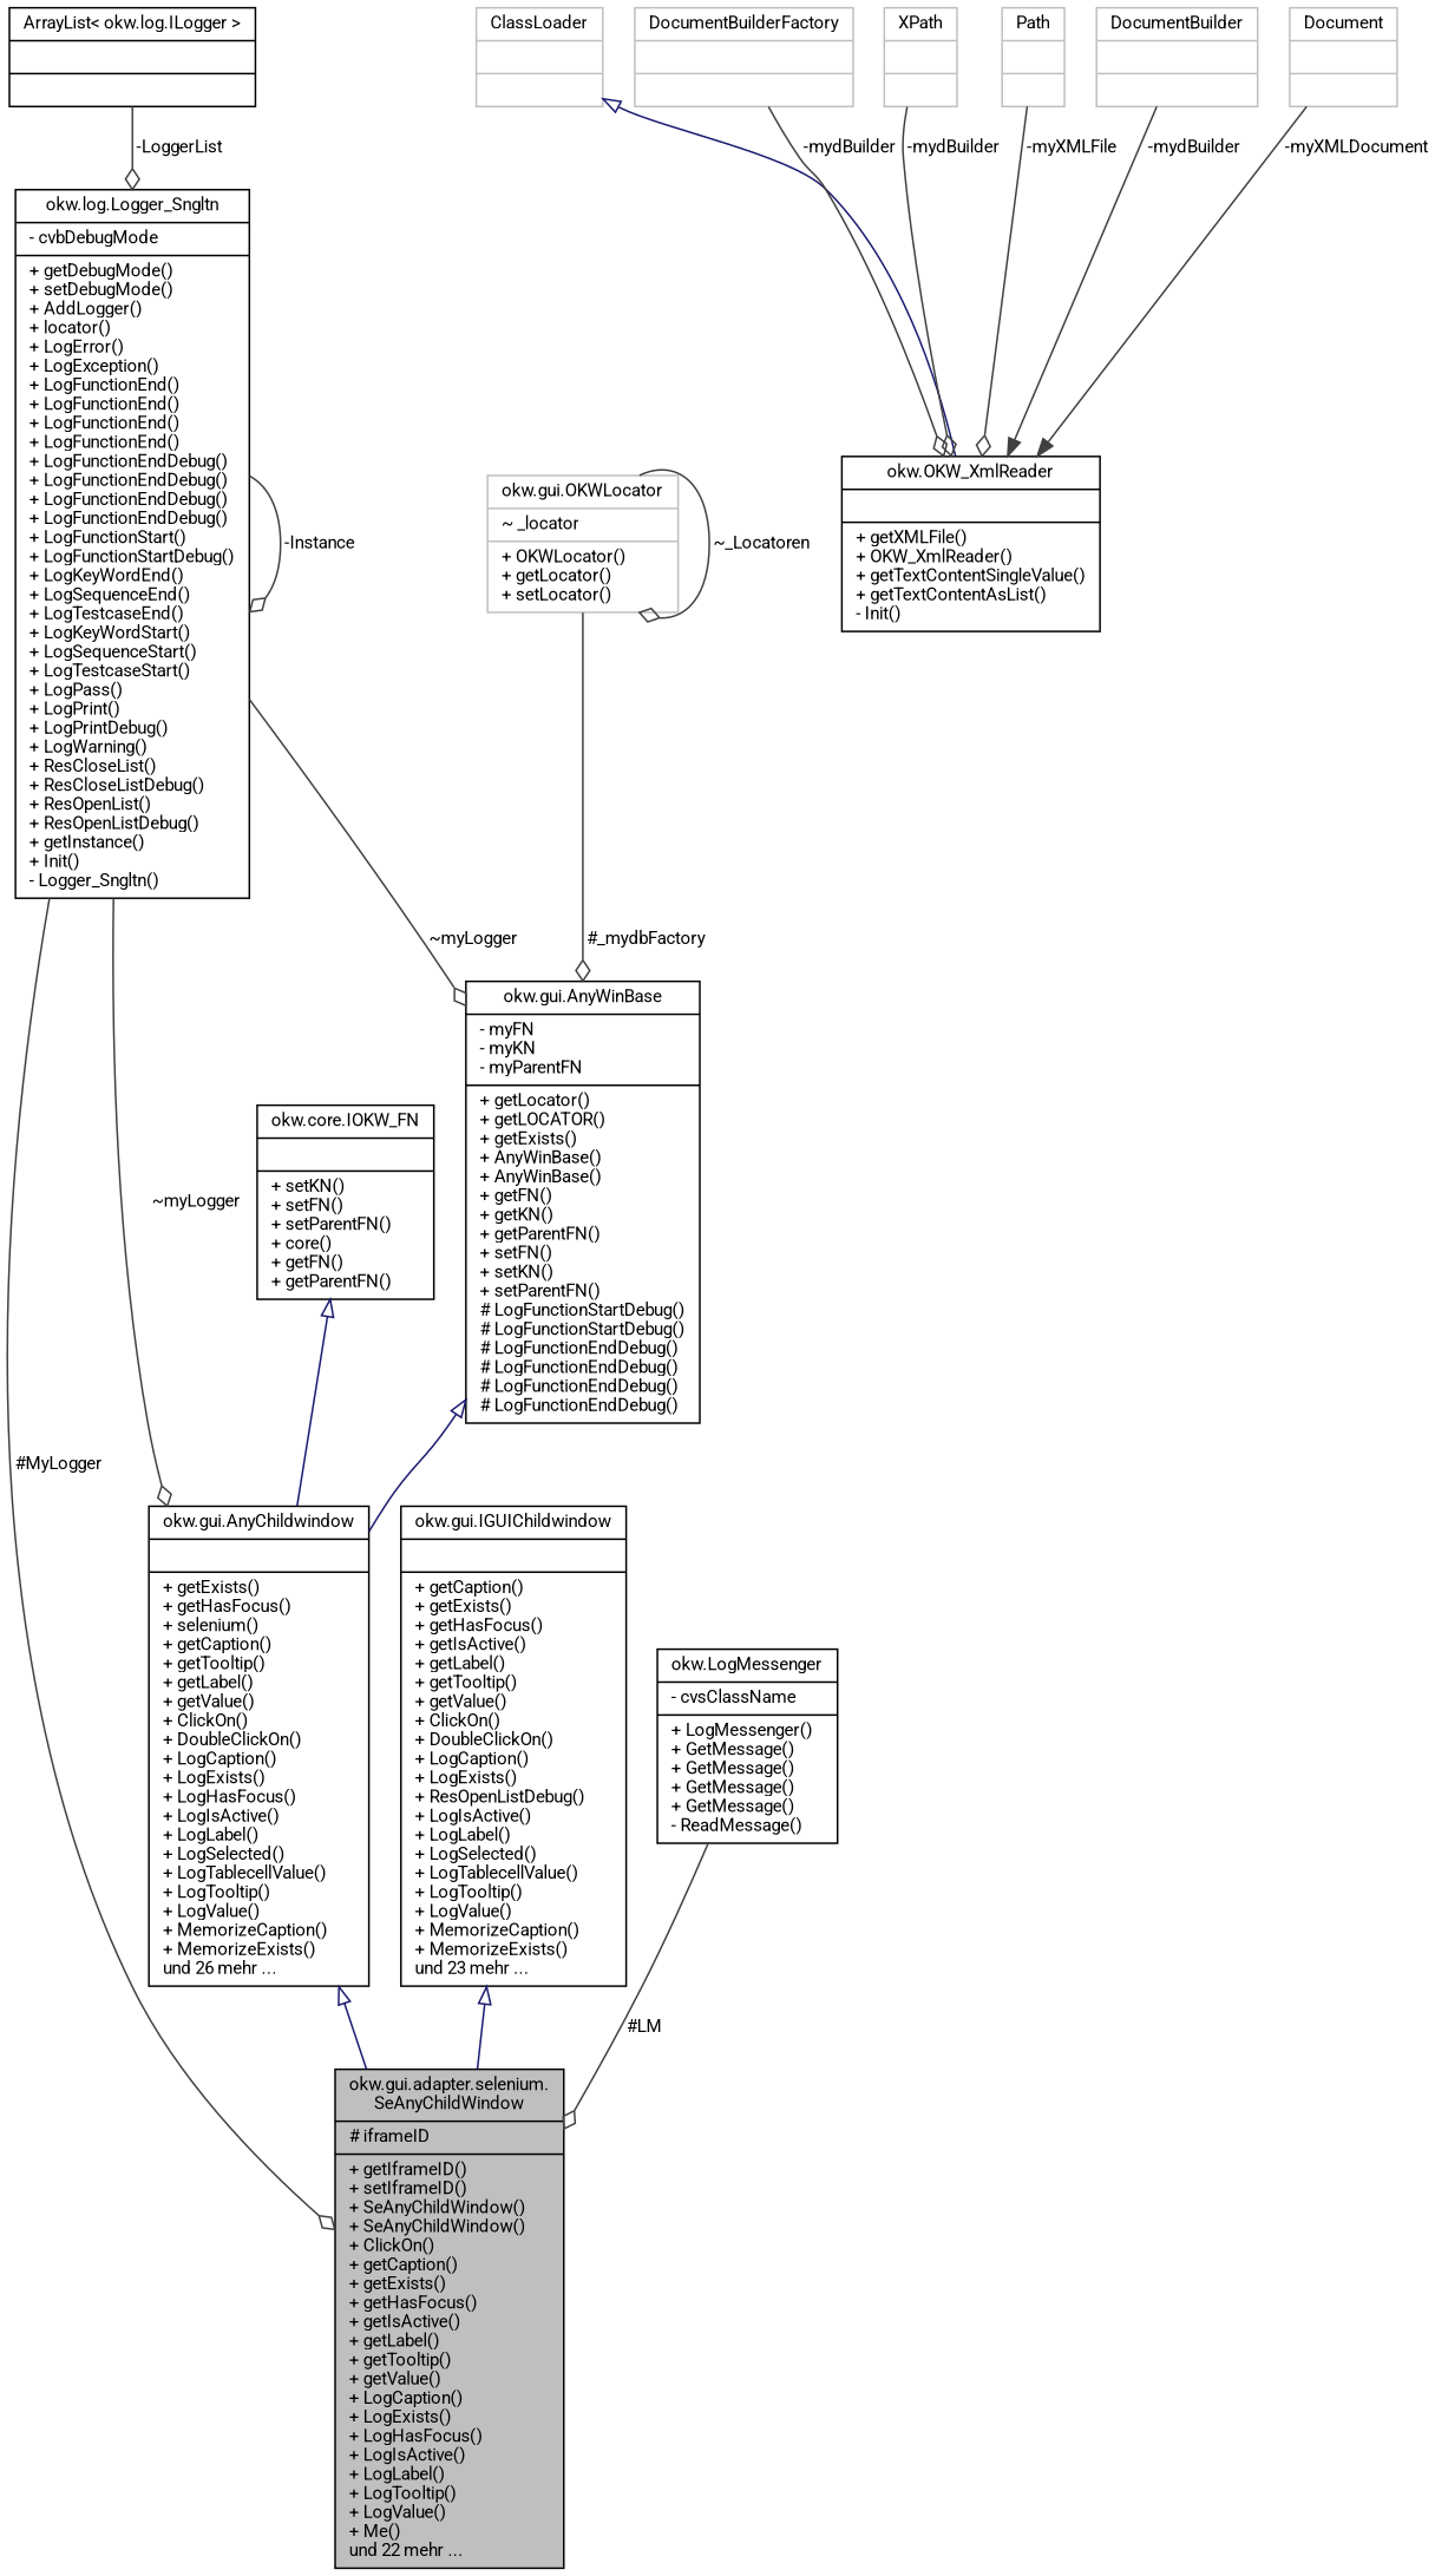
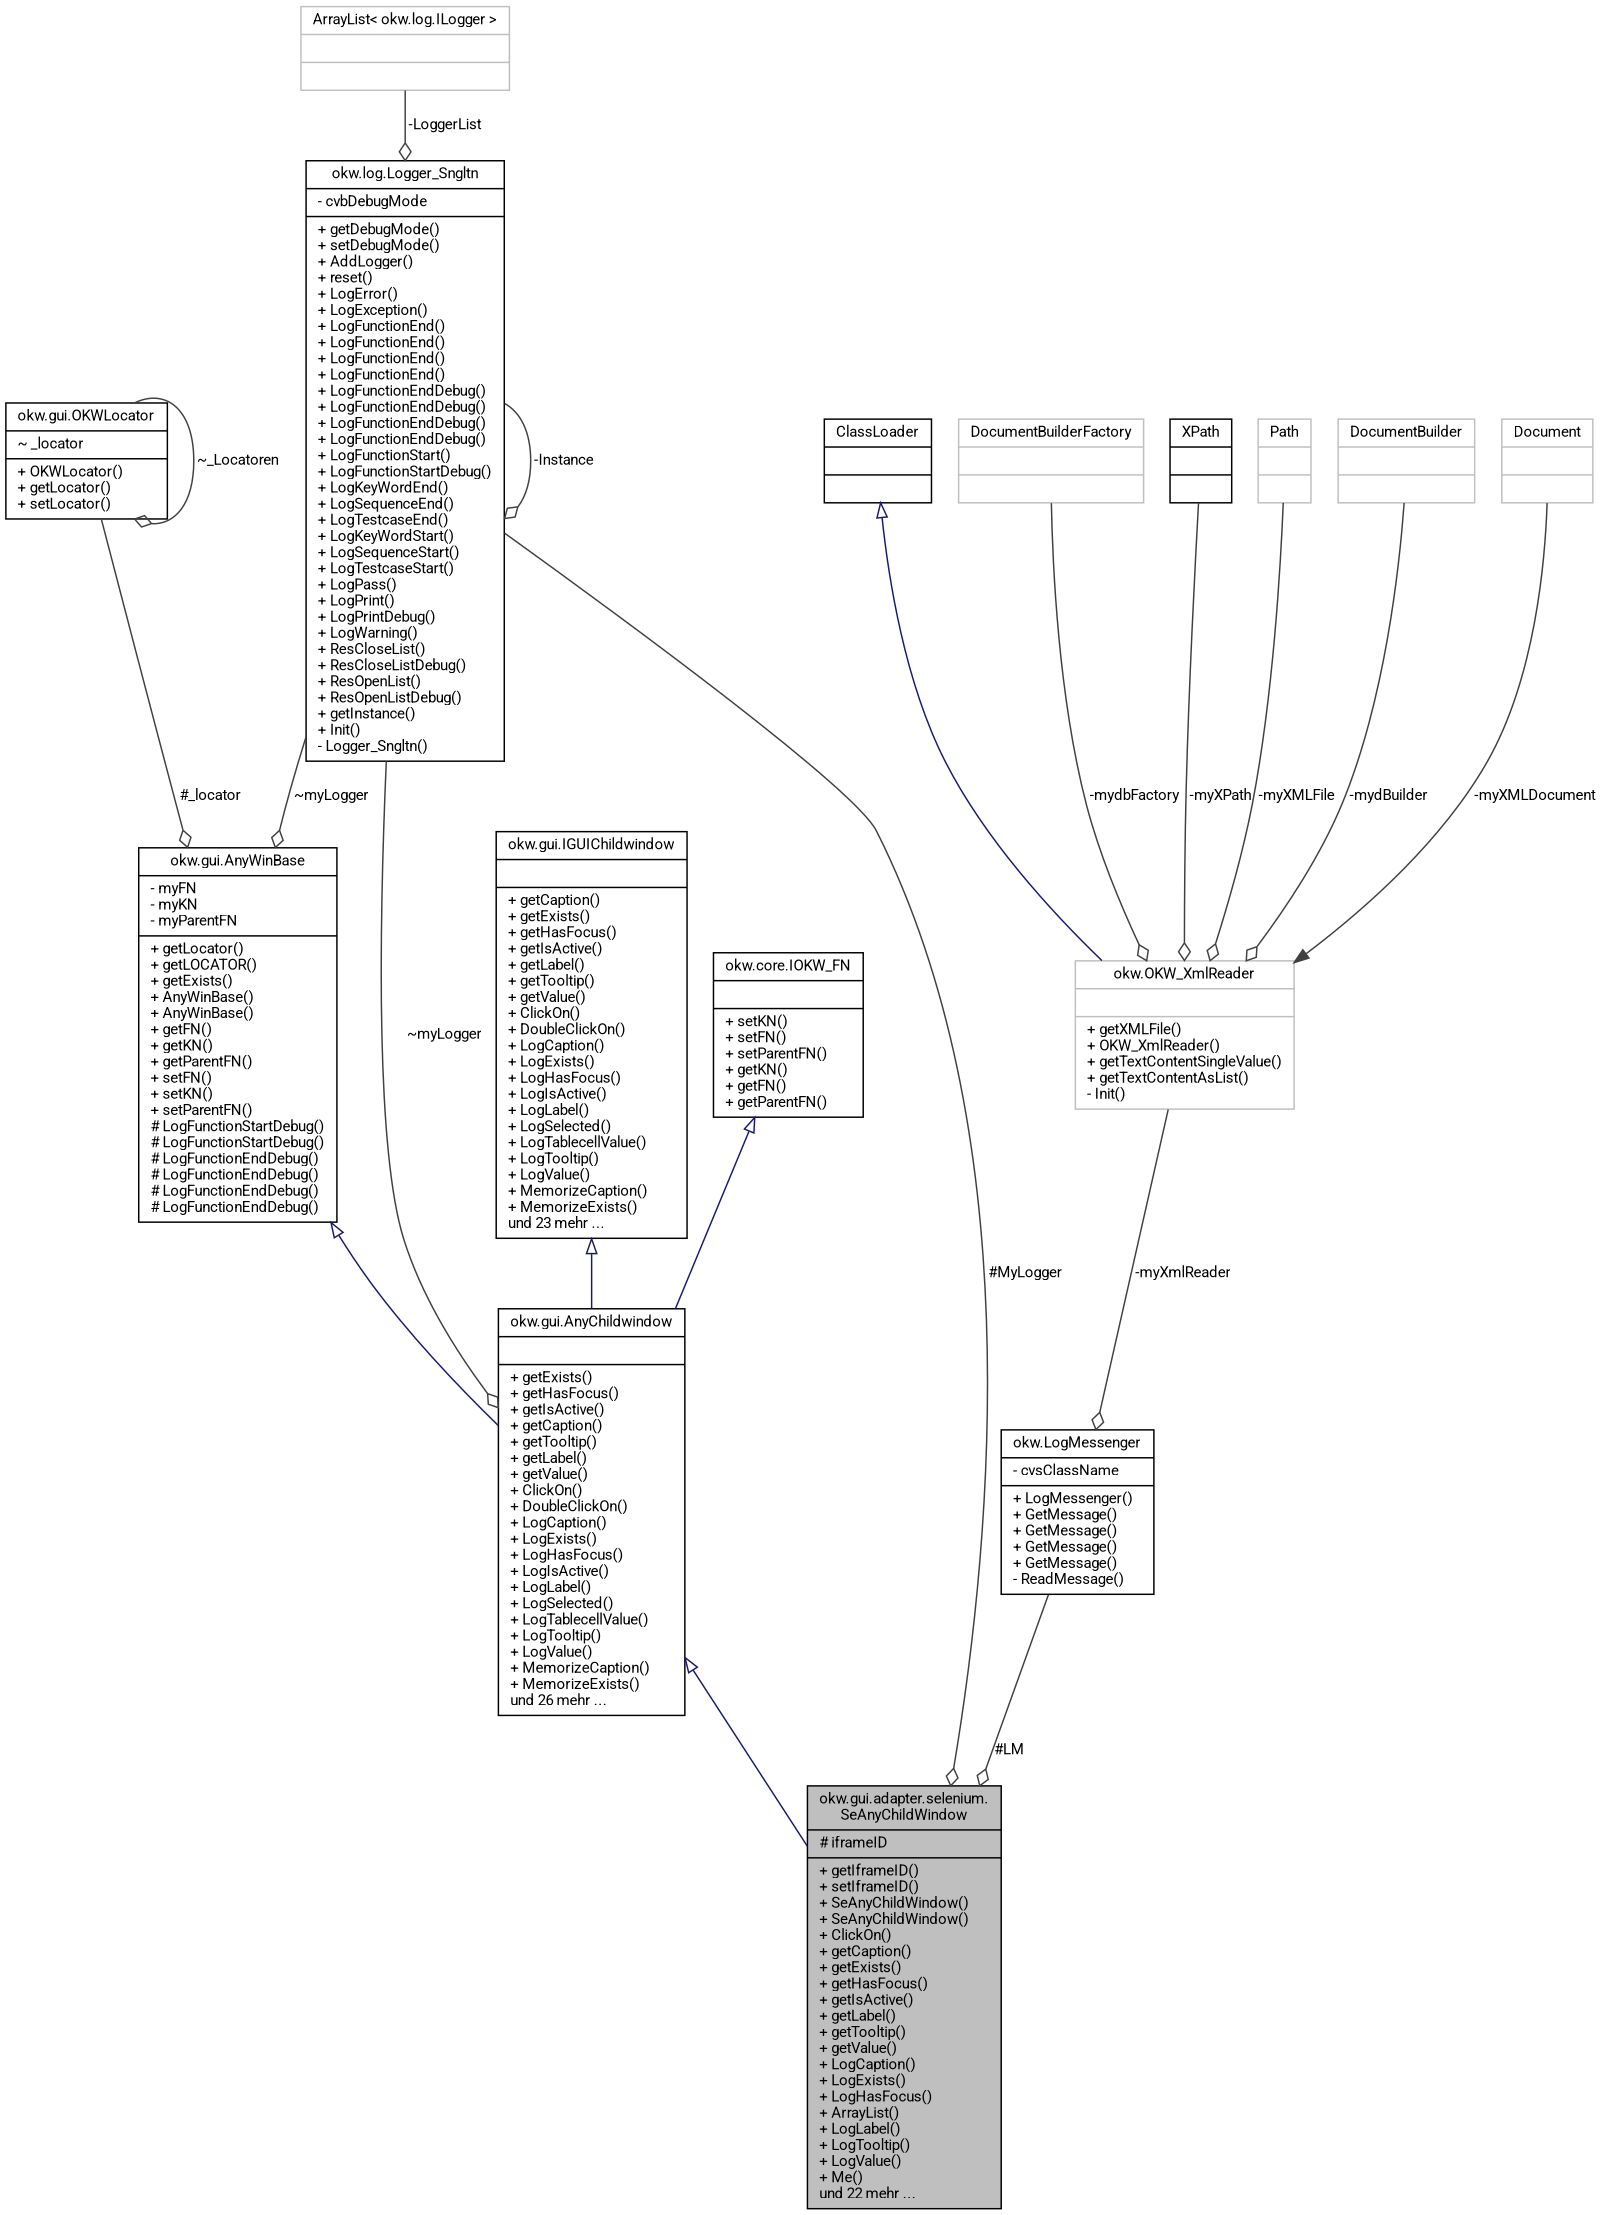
  digraph {
    fontname=Roboto
    node [color=black fillcolor=white fontname=Roboto fontsize=10 shape=record style=filled]
    edge [color=grey25 fontname=Roboto fontsize=10 labelfontname=Helvetica labelfontsize=10 style=solid arrowhead=odiamond]
-   n1 [fillcolor=grey75 fontcolor=black height=0.2 label="{okw.gui.adapter.selenium.\lSeAnyChildWindow\n|# iframeID\l|+ getIframeID()\l+ setIframeID()\l+ SeAnyChildWindow()\l+ SeAnyChildWindow()\l+ ClickOn()\l+ getCaption()\l+ getExists()\l+ getHasFocus()\l+ getIsActive()\l+ getLabel()\l+ getTooltip()\l+ getValue()\l+ LogCaption()\l+ LogExists()\l+ LogHasFocus()\l+ LogIsActive()\l+ LogLabel()\l+ LogTooltip()\l+ LogValue()\l+ Me()\lund 22 mehr ...\l}" width=0.4]
-   n2 [height=0.2 label="{okw.gui.AnyChildwindow\n||+ getExists()\l+ getHasFocus()\l+ selenium()\l+ getCaption()\l+ getTooltip()\l+ getLabel()\l+ getValue()\l+ ClickOn()\l+ DoubleClickOn()\l+ LogCaption()\l+ LogExists()\l+ LogHasFocus()\l+ LogIsActive()\l+ LogLabel()\l+ LogSelected()\l+ LogTablecellValue()\l+ LogTooltip()\l+ LogValue()\l+ MemorizeCaption()\l+ MemorizeExists()\lund 26 mehr ...\l}" width=0.4]
+   n1 [fillcolor=grey75 fontcolor=black height=0.2 label="{okw.gui.adapter.selenium.\lSeAnyChildWindow\n|# iframeID\l|+ getIframeID()\l+ setIframeID()\l+ SeAnyChildWindow()\l+ SeAnyChildWindow()\l+ ClickOn()\l+ getCaption()\l+ getExists()\l+ getHasFocus()\l+ getIsActive()\l+ getLabel()\l+ getTooltip()\l+ getValue()\l+ LogCaption()\l+ LogExists()\l+ LogHasFocus()\l+ ArrayList()\l+ LogLabel()\l+ LogTooltip()\l+ LogValue()\l+ Me()\lund 22 mehr ...\l}" width=0.4]
+   n2 [height=0.2 label="{okw.gui.AnyChildwindow\n||+ getExists()\l+ getHasFocus()\l+ getIsActive()\l+ getCaption()\l+ getTooltip()\l+ getLabel()\l+ getValue()\l+ ClickOn()\l+ DoubleClickOn()\l+ LogCaption()\l+ LogExists()\l+ LogHasFocus()\l+ LogIsActive()\l+ LogLabel()\l+ LogSelected()\l+ LogTablecellValue()\l+ LogTooltip()\l+ LogValue()\l+ MemorizeCaption()\l+ MemorizeExists()\lund 26 mehr ...\l}" width=0.4]
    n3 [height=0.2 label="{okw.gui.AnyWinBase\n|- myFN\l- myKN\l- myParentFN\l|+ getLocator()\l+ getLOCATOR()\l+ getExists()\l+ AnyWinBase()\l+ AnyWinBase()\l+ getFN()\l+ getKN()\l+ getParentFN()\l+ setFN()\l+ setKN()\l+ setParentFN()\l# LogFunctionStartDebug()\l# LogFunctionStartDebug()\l# LogFunctionEndDebug()\l# LogFunctionEndDebug()\l# LogFunctionEndDebug()\l# LogFunctionEndDebug()\l}" width=0.4]
-   n4 [color=grey75 height=0.2 label="{okw.gui.OKWLocator\n|~ _locator\l|+ OKWLocator()\l+ getLocator()\l+ setLocator()\l}" width=0.4]
-   n5 [height=0.2 label="{okw.log.Logger_Sngltn\n|- cvbDebugMode\l|+ getDebugMode()\l+ setDebugMode()\l+ AddLogger()\l+ locator()\l+ LogError()\l+ LogException()\l+ LogFunctionEnd()\l+ LogFunctionEnd()\l+ LogFunctionEnd()\l+ LogFunctionEnd()\l+ LogFunctionEndDebug()\l+ LogFunctionEndDebug()\l+ LogFunctionEndDebug()\l+ LogFunctionEndDebug()\l+ LogFunctionStart()\l+ LogFunctionStartDebug()\l+ LogKeyWordEnd()\l+ LogSequenceEnd()\l+ LogTestcaseEnd()\l+ LogKeyWordStart()\l+ LogSequenceStart()\l+ LogTestcaseStart()\l+ LogPass()\l+ LogPrint()\l+ LogPrintDebug()\l+ LogWarning()\l+ ResCloseList()\l+ ResCloseListDebug()\l+ ResOpenList()\l+ ResOpenListDebug()\l+ getInstance()\l+ Init()\l- Logger_Sngltn()\l}" width=0.4]
-   n6 [height=0.2 label="{ArrayList\< okw.log.ILogger \>\n||}" width=0.4]
-   n7 [height=0.2 label="{okw.gui.IGUIChildwindow\n||+ getCaption()\l+ getExists()\l+ getHasFocus()\l+ getIsActive()\l+ getLabel()\l+ getTooltip()\l+ getValue()\l+ ClickOn()\l+ DoubleClickOn()\l+ LogCaption()\l+ LogExists()\l+ ResOpenListDebug()\l+ LogIsActive()\l+ LogLabel()\l+ LogSelected()\l+ LogTablecellValue()\l+ LogTooltip()\l+ LogValue()\l+ MemorizeCaption()\l+ MemorizeExists()\lund 23 mehr ...\l}" width=0.4]
-   n8 [height=0.2 label="{okw.core.IOKW_FN\n||+ setKN()\l+ setFN()\l+ setParentFN()\l+ core()\l+ getFN()\l+ getParentFN()\l}" width=0.4]
+   n4 [height=0.2 label="{okw.gui.OKWLocator\n|~ _locator\l|+ OKWLocator()\l+ getLocator()\l+ setLocator()\l}" width=0.4]
+   n5 [height=0.2 label="{okw.log.Logger_Sngltn\n|- cvbDebugMode\l|+ getDebugMode()\l+ setDebugMode()\l+ AddLogger()\l+ reset()\l+ LogError()\l+ LogException()\l+ LogFunctionEnd()\l+ LogFunctionEnd()\l+ LogFunctionEnd()\l+ LogFunctionEnd()\l+ LogFunctionEndDebug()\l+ LogFunctionEndDebug()\l+ LogFunctionEndDebug()\l+ LogFunctionEndDebug()\l+ LogFunctionStart()\l+ LogFunctionStartDebug()\l+ LogKeyWordEnd()\l+ LogSequenceEnd()\l+ LogTestcaseEnd()\l+ LogKeyWordStart()\l+ LogSequenceStart()\l+ LogTestcaseStart()\l+ LogPass()\l+ LogPrint()\l+ LogPrintDebug()\l+ LogWarning()\l+ ResCloseList()\l+ ResCloseListDebug()\l+ ResOpenList()\l+ ResOpenListDebug()\l+ getInstance()\l+ Init()\l- Logger_Sngltn()\l}" width=0.4]
+   n6 [color=grey75 height=0.2 label="{ArrayList\< okw.log.ILogger \>\n||}" width=0.4]
+   n7 [height=0.2 label="{okw.gui.IGUIChildwindow\n||+ getCaption()\l+ getExists()\l+ getHasFocus()\l+ getIsActive()\l+ getLabel()\l+ getTooltip()\l+ getValue()\l+ ClickOn()\l+ DoubleClickOn()\l+ LogCaption()\l+ LogExists()\l+ LogHasFocus()\l+ LogIsActive()\l+ LogLabel()\l+ LogSelected()\l+ LogTablecellValue()\l+ LogTooltip()\l+ LogValue()\l+ MemorizeCaption()\l+ MemorizeExists()\lund 23 mehr ...\l}" width=0.4]
+   n8 [height=0.2 label="{okw.core.IOKW_FN\n||+ setKN()\l+ setFN()\l+ setParentFN()\l+ getKN()\l+ getFN()\l+ getParentFN()\l}" width=0.4]
    n9 [height=0.2 label="{okw.LogMessenger\n|- cvsClassName\l|+ LogMessenger()\l+ GetMessage()\l+ GetMessage()\l+ GetMessage()\l+ GetMessage()\l- ReadMessage()\l}" width=0.4]
-   n10 [height=0.2 label="{okw.OKW_XmlReader\n||+ getXMLFile()\l+ OKW_XmlReader()\l+ getTextContentSingleValue()\l+ getTextContentAsList()\l- Init()\l}" width=0.4]
-   n11 [color=grey75 height=0.2 label="{ClassLoader\n||}" width=0.4]
+   n10 [color=grey75 height=0.2 label="{okw.OKW_XmlReader\n||+ getXMLFile()\l+ OKW_XmlReader()\l+ getTextContentSingleValue()\l+ getTextContentAsList()\l- Init()\l}" width=0.4]
+   n11 [height=0.2 label="{ClassLoader\n||}" width=0.4]
    n12 [color=grey75 height=0.2 label="{DocumentBuilderFactory\n||}" width=0.4]
-   n13 [color=grey75 height=0.2 label="{XPath\n||}" width=0.4]
+   n13 [height=0.2 label="{XPath\n||}" width=0.4]
    n14 [color=grey75 height=0.2 label="{Path\n||}" width=0.4]
    n15 [color=grey75 height=0.2 label="{DocumentBuilder\n||}" width=0.4]
    n16 [color=grey75 height=0.2 label="{Document\n||}" width=0.4]
    n2 -> n1 [arrowtail=onormal color=midnightblue dir=back arrowhead=""]
    n3 -> n2 [arrowtail=onormal color=midnightblue dir=back arrowhead=""]
-   n4 -> n3 [label=" #_mydbFactory"]
+   n4 -> n3 [label=" #_locator"]
    n4 -> n4 [label=" ~_Locatoren"]
    n5 -> n1 [label=" #MyLogger"]
    n5 -> n2 [label=" ~myLogger"]
    n5 -> n3 [label=" ~myLogger"]
    n5 -> n5 [label=" -Instance"]
    n6 -> n5 [label=" -LoggerList"]
-   n7 -> n1 [arrowtail=onormal color=midnightblue dir=back arrowhead=""]
+   n7 -> n2 [arrowtail=onormal color=midnightblue dir=back arrowhead=""]
    n8 -> n2 [arrowtail=onormal color=midnightblue dir=back arrowhead=""]
    n9 -> n1 [label=" #LM"]
+   n10 -> n9 [label=" -myXmlReader"]
    n11 -> n10 [arrowtail=onormal color=midnightblue dir=back arrowhead=""]
-   n12 -> n10 [label=" -mydBuilder"]
-   n13 -> n10 [label=" -mydBuilder"]
+   n12 -> n10 [label=" -mydbFactory"]
+   n13 -> n10 [label=" -myXPath"]
    n14 -> n10 [label=" -myXMLFile"]
-   n15 -> n10 [arrowhead=normal label=" -mydBuilder"]
+   n15 -> n10 [label=" -mydBuilder"]
    n16 -> n10 [arrowhead=normal label=" -myXMLDocument"]
  }
